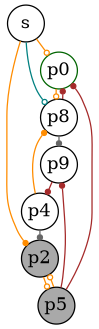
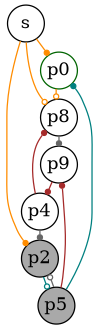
  digraph {
    nodesep=0.1
    ranksep=0.1
    node [color=black fixedsize=1 shape=circle]
    edge [arrowhead=dot arrowsize=0.5 color=darkorange]
    s [height=0.4 width=0.4]
    p0 [color=darkgreen height=0.4 width=0.4]
    n3 [height=0.4 label=p8 width=0.4]
    p2 [fillcolor=darkgray height=0.4 style=filled width=0.4]
    n5 [height=0.4 label=p9 width=0.4]
    p5 [fillcolor=darkgray height=0.4 style=filled width=0.4]
    p4 [height=0.4 width=0.4]
-   s -> p0 [arrowhead=odot]
-   s -> n3 [arrowhead=odot color=teal]
+   s -> p0
+   s -> n3 [arrowhead=odot]
    s -> p2
    p0 -> n3 [arrowhead=odot]
-   n3 -> p0 [color=brown]
    n3 -> n5 [color=gray40]
-   p2 -> p5 [arrowhead=odot style=dashed]
+   p2 -> p5 [arrowhead=odot color=teal style=dashed]
    n5 -> p4 [color=brown]
-   p5 -> p0 [color=brown]
-   p5 -> p2 [arrowhead=odot style=dashed]
+   p5 -> p0 [color=teal]
+   p5 -> p2 [arrowhead=odot color=gray40 style=dashed]
    p5 -> n5 [color=brown]
-   p4 -> n3
+   p4 -> n3 [color=brown]
    p4 -> p2 [color=gray40]
  }
